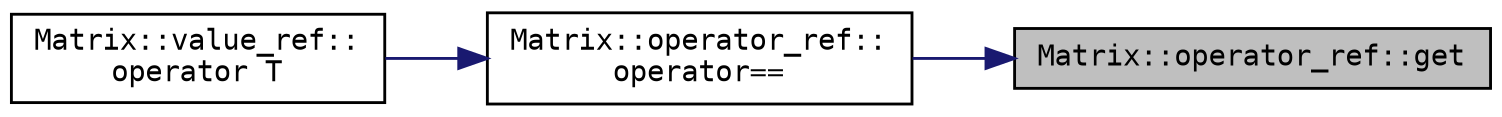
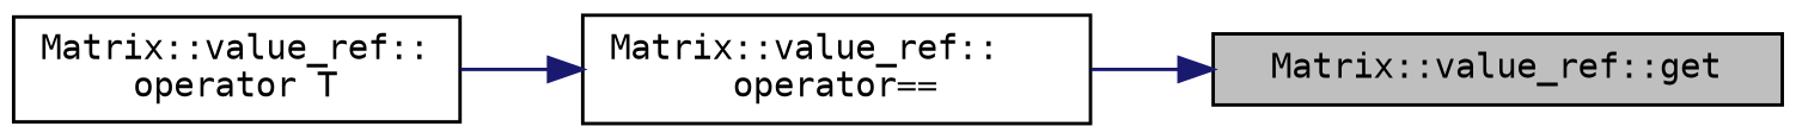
  digraph {
    fontname="DejaVu Sans Mono"
    rankdir=RL
    node [color=black fontname="DejaVu Sans Mono" fontsize=10 shape=record]
    edge [color=midnightblue dir=back fontname="DejaVu Sans Mono" fontsize=10 labelfontname=Helvetica labelfontsize=10 style=solid]
-   n1 [fillcolor=grey75 fontcolor=black height=0.2 label="Matrix::operator_ref::get" style=filled width=0.4]
-   n2 [height=0.2 label="Matrix::operator_ref::\loperator==" width=0.4]
+   n1 [fillcolor=grey75 fontcolor=black height=0.2 label="Matrix::value_ref::get" style=filled width=0.4]
+   n2 [height=0.2 label="Matrix::value_ref::\loperator==" width=0.4]
    n3 [height=0.2 label="Matrix::value_ref::\loperator T" width=0.4]
    n1 -> n2
    n2 -> n3
  }
